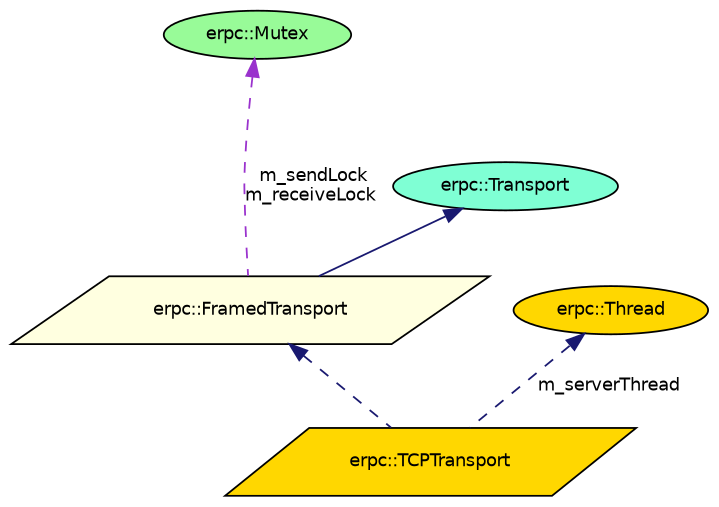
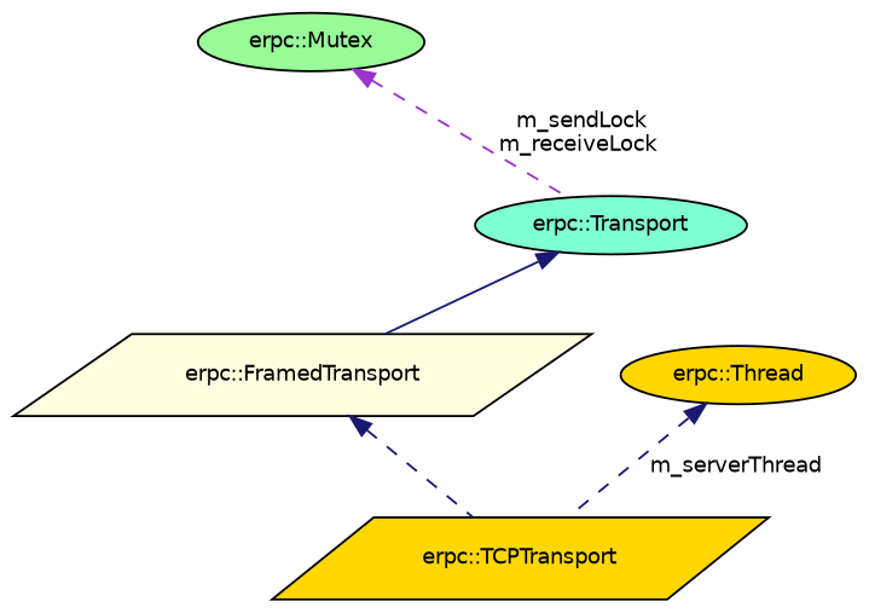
  digraph {
    node [color=black fillcolor=gold fontname=Helvetica fontsize=10 shape=ellipse style=filled]
    edge [color=midnightblue dir=back fontname=Helvetica fontsize=10 labelfontname=Helvetica labelfontsize=10 style=dashed]
    n1 [fontcolor=black height=0.2 label="erpc::TCPTransport" shape=parallelogram width=0.4]
    n2 [fillcolor=lightyellow height=0.2 label="erpc::FramedTransport" shape=parallelogram width=0.4]
    n3 [fillcolor=aquamarine height=0.2 label="erpc::Transport" width=0.4]
    n4 [fillcolor=palegreen height=0.2 label="erpc::Mutex" width=0.4]
    n5 [height=0.2 label="erpc::Thread" width=0.4]
    n2 -> n1
    n3 -> n2 [style=solid]
-   n4 -> n2 [color=darkorchid3 label=" m_sendLock\nm_receiveLock"]
+   n4 -> n3 [color=darkorchid3 label=" m_sendLock\nm_receiveLock"]
    n5 -> n1 [label=" m_serverThread"]
  }
